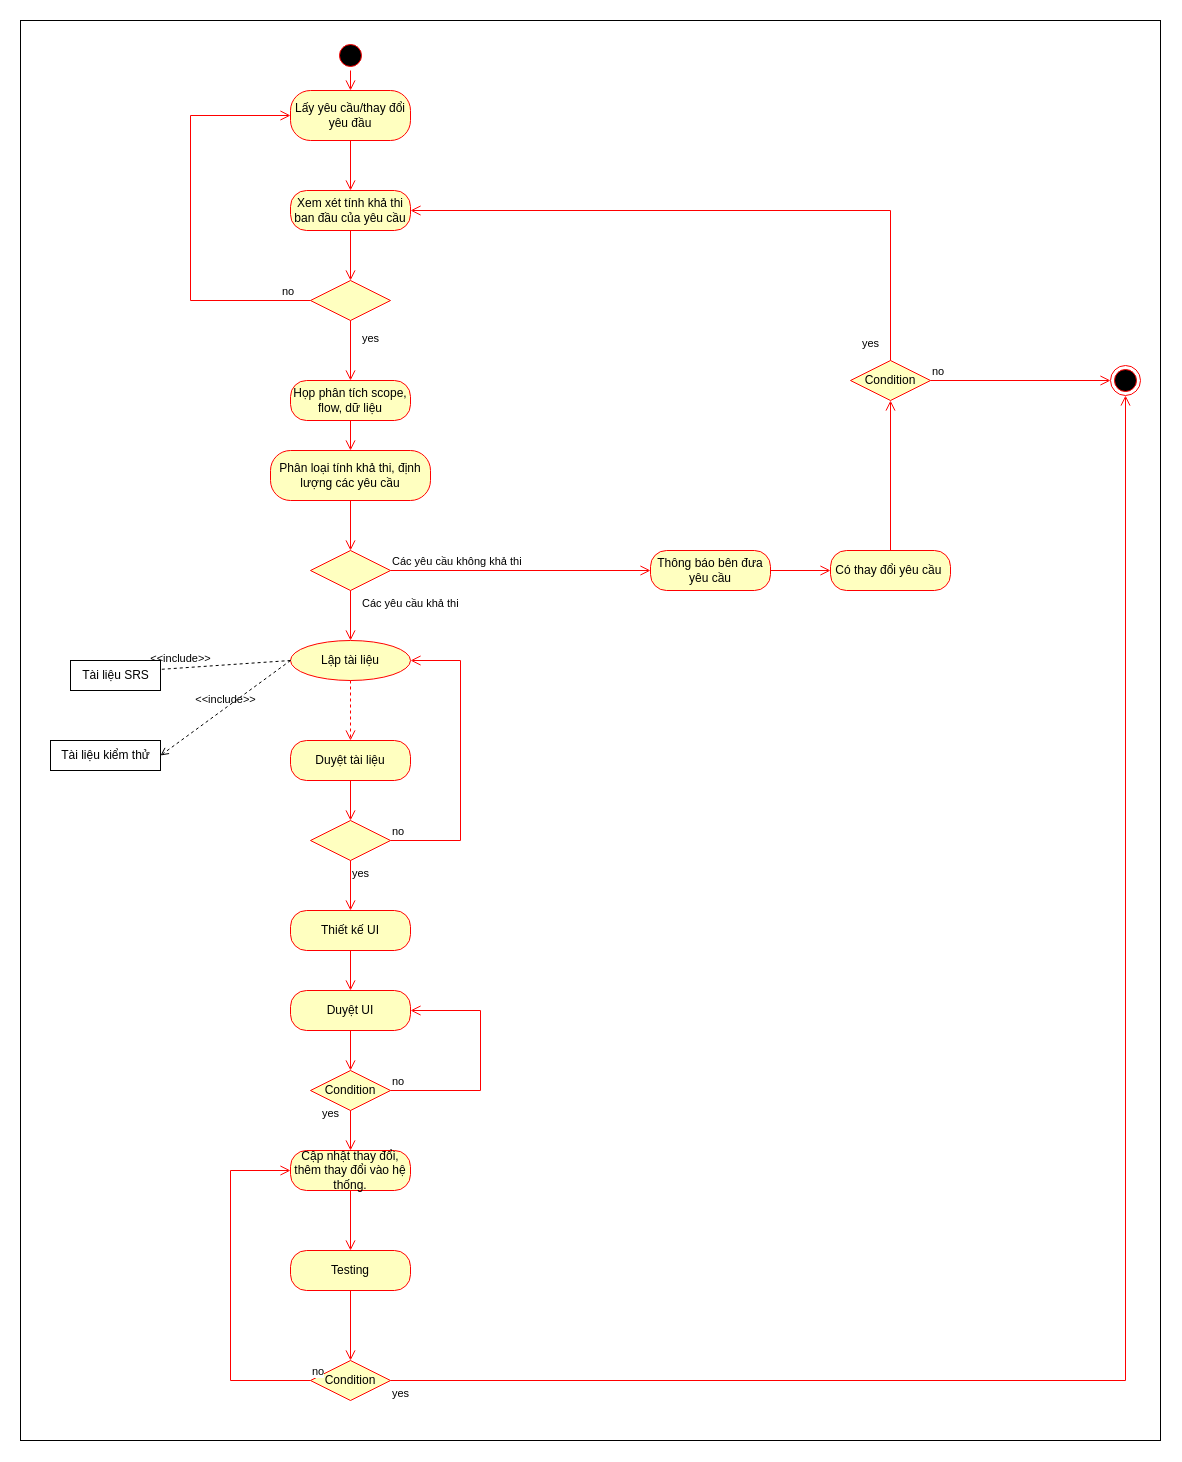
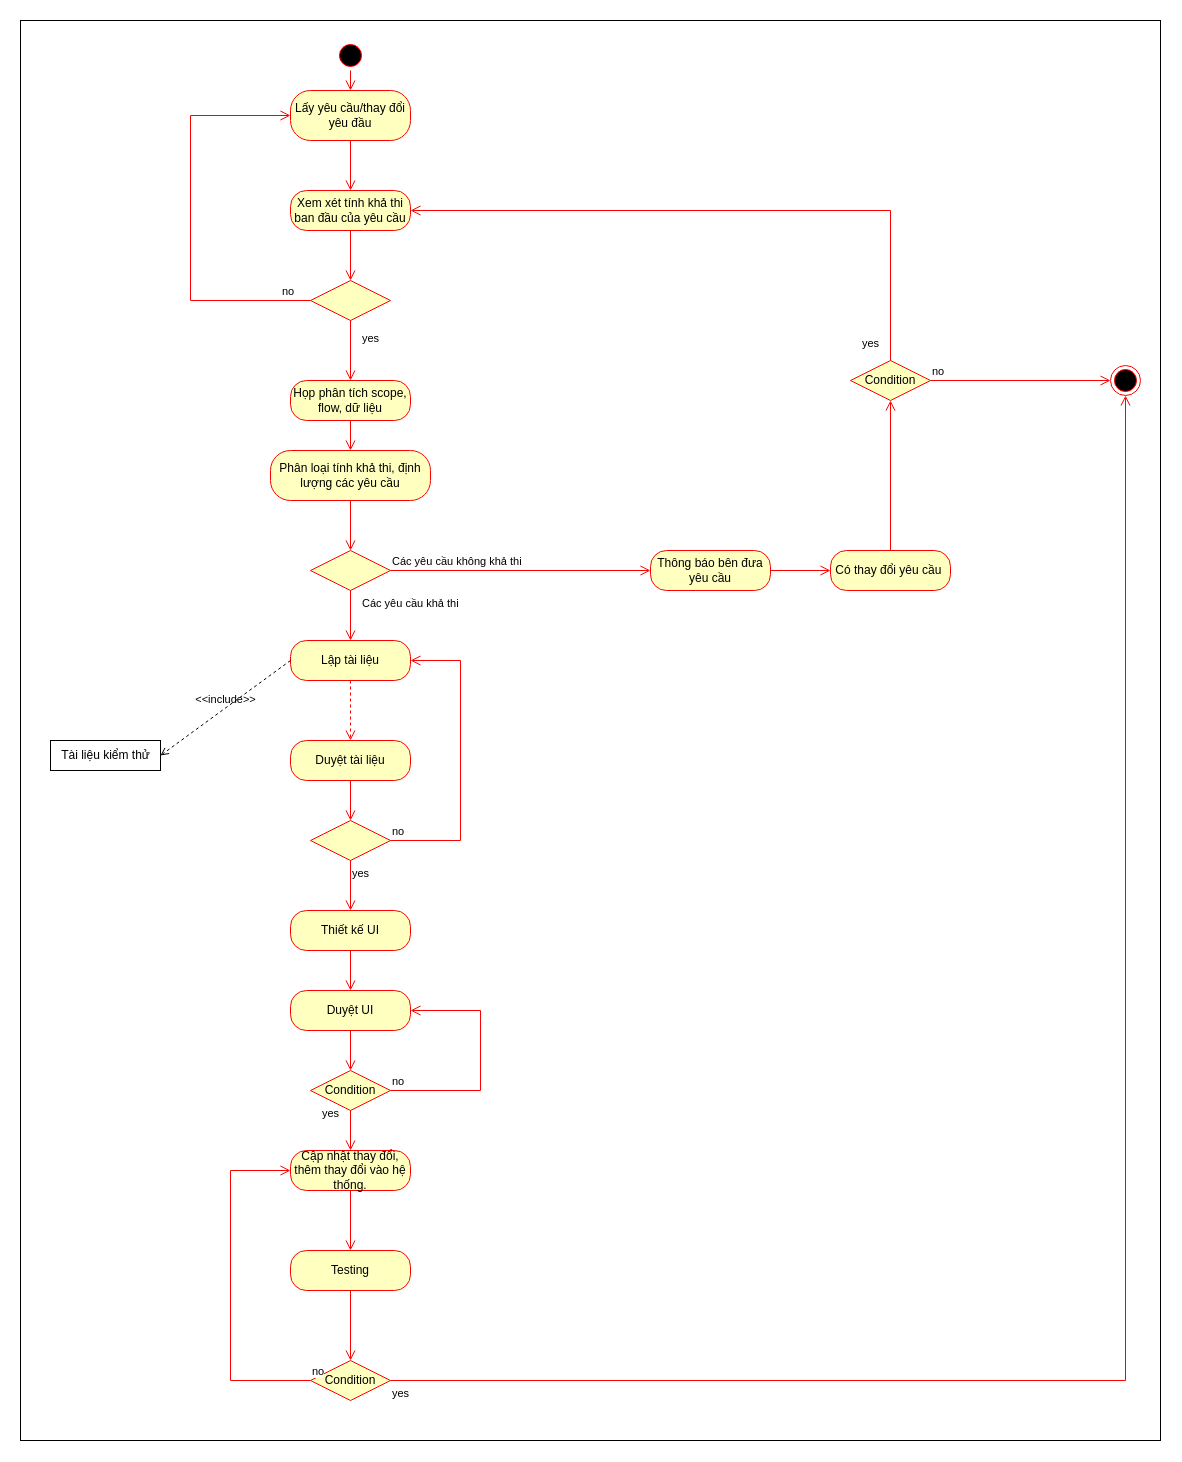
  <mxCell id="0" />
  <mxCell id="1" parent="0" />
  <mxCell id="2" value="" style="rounded=0;whiteSpace=wrap;html=1;" vertex="1" parent="1"><mxGeometry x="20" y="20" width="1140" height="1420" as="geometry" /></mxCell>
  <mxCell id="3" value="" style="ellipse;html=1;shape=startState;fillColor=#000000;strokeColor=#ff0000;" vertex="1" parent="1"><mxGeometry x="335" y="40" width="30" height="30" as="geometry" /></mxCell>
  <mxCell id="4" value="" style="edgeStyle=orthogonalEdgeStyle;html=1;verticalAlign=bottom;endArrow=open;endSize=8;strokeColor=#ff0000;rounded=0;entryX=0.5;entryY=0;entryDx=0;entryDy=0;" edge="1" source="3" parent="1" target="5"><mxGeometry relative="1" as="geometry"><mxPoint x="350" y="130" as="targetPoint" /></mxGeometry></mxCell>
  <mxCell id="5" value="Lấy yêu cầu/thay đổi yêu đầu" style="rounded=1;whiteSpace=wrap;html=1;arcSize=40;fontColor=#000000;fillColor=#ffffc0;strokeColor=#ff0000;" vertex="1" parent="1"><mxGeometry x="290" y="90" width="120" height="50" as="geometry" /></mxCell>
  <mxCell id="6" value="" style="edgeStyle=orthogonalEdgeStyle;html=1;verticalAlign=bottom;endArrow=open;endSize=8;strokeColor=#ff0000;rounded=0;entryX=0.5;entryY=0;entryDx=0;entryDy=0;" edge="1" source="5" parent="1" target="8"><mxGeometry relative="1" as="geometry"><mxPoint x="350" y="180" as="targetPoint" /></mxGeometry></mxCell>
  <mxCell id="7" style="edgeStyle=orthogonalEdgeStyle;rounded=0;orthogonalLoop=1;jettySize=auto;html=1;exitX=0.5;exitY=1;exitDx=0;exitDy=0;" edge="1" parent="1" source="5" target="5"><mxGeometry relative="1" as="geometry" /></mxCell>
  <mxCell id="8" value="Xem xét tính khả thi ban đầu của yêu cầu" style="rounded=1;whiteSpace=wrap;html=1;arcSize=40;fontColor=#000000;fillColor=#ffffc0;strokeColor=#ff0000;" vertex="1" parent="1"><mxGeometry x="290" y="190" width="120" height="40" as="geometry" /></mxCell>
  <mxCell id="9" value="" style="edgeStyle=orthogonalEdgeStyle;html=1;verticalAlign=bottom;endArrow=open;endSize=8;strokeColor=#ff0000;rounded=0;entryX=0.5;entryY=0;entryDx=0;entryDy=0;" edge="1" source="8" parent="1" target="10"><mxGeometry relative="1" as="geometry"><mxPoint x="350" y="270" as="targetPoint" /></mxGeometry></mxCell>
  <mxCell id="10" value="" style="rhombus;whiteSpace=wrap;html=1;fillColor=#ffffc0;strokeColor=#ff0000;" vertex="1" parent="1"><mxGeometry x="310" y="280" width="80" height="40" as="geometry" /></mxCell>
  <mxCell id="11" value="no" style="edgeStyle=orthogonalEdgeStyle;html=1;align=left;verticalAlign=bottom;endArrow=open;endSize=8;strokeColor=#ff0000;rounded=0;entryX=0;entryY=0.5;entryDx=0;entryDy=0;exitX=0;exitY=0.5;exitDx=0;exitDy=0;" edge="1" source="10" parent="1" target="5"><mxGeometry x="-0.852" relative="1" as="geometry"><mxPoint x="480" y="340" as="targetPoint" /><Array as="points"><mxPoint x="190" y="300" /><mxPoint x="190" y="115" /></Array><mxPoint as="offset" /></mxGeometry></mxCell>
  <mxCell id="12" value="yes" style="edgeStyle=orthogonalEdgeStyle;html=1;align=left;verticalAlign=top;endArrow=open;endSize=8;strokeColor=#ff0000;rounded=0;entryX=0.5;entryY=0;entryDx=0;entryDy=0;" edge="1" source="10" parent="1" target="13"><mxGeometry x="-0.818" y="10" relative="1" as="geometry"><mxPoint x="350" y="380" as="targetPoint" /><mxPoint as="offset" /></mxGeometry></mxCell>
  <mxCell id="13" value="Họp phân tích scope, flow, dữ liệu" style="rounded=1;whiteSpace=wrap;html=1;arcSize=40;fontColor=#000000;fillColor=#ffffc0;strokeColor=#ff0000;" vertex="1" parent="1"><mxGeometry x="290" y="380" width="120" height="40" as="geometry" /></mxCell>
  <mxCell id="14" value="" style="edgeStyle=orthogonalEdgeStyle;html=1;verticalAlign=bottom;endArrow=open;endSize=8;strokeColor=#ff0000;rounded=0;entryX=0.5;entryY=0;entryDx=0;entryDy=0;" edge="1" source="13" parent="1" target="19"><mxGeometry relative="1" as="geometry"><mxPoint x="350" y="480" as="targetPoint" /></mxGeometry></mxCell>
- <mxCell id="15" value="Lập tài liệu" style="ellipse;whiteSpace=wrap;html=1;arcSize=40;fontColor=#000000;fillColor=#ffffc0;strokeColor=#ff0000;" vertex="1" parent="1"><mxGeometry x="290" y="640" width="120" height="40" as="geometry" /></mxCell>
+ <mxCell id="15" value="Lập tài liệu" style="rounded=1;whiteSpace=wrap;html=1;arcSize=40;fontColor=#000000;fillColor=#ffffc0;strokeColor=#ff0000;" vertex="1" parent="1"><mxGeometry x="290" y="640" width="120" height="40" as="geometry" /></mxCell>
  <mxCell id="16" value="" style="edgeStyle=orthogonalEdgeStyle;html=1;verticalAlign=bottom;endArrow=open;endSize=8;strokeColor=#ff0000;rounded=0;exitX=0.5;exitY=1;exitDx=0;exitDy=0;entryX=0.5;entryY=0;entryDx=0;entryDy=0;dashed=1;" edge="1" source="15" parent="1" target="32"><mxGeometry relative="1" as="geometry"><mxPoint x="350" y="720" as="targetPoint" /><Array as="points"><mxPoint x="350" y="740" /><mxPoint x="350" y="740" /></Array></mxGeometry></mxCell>
- <mxCell id="17" value="&amp;lt;&amp;lt;include&amp;gt;&amp;gt;" style="html=1;verticalAlign=bottom;labelBackgroundColor=none;endArrow=open;endFill=0;dashed=1;rounded=0;exitX=0;exitY=0.5;exitDx=0;exitDy=0;entryX=0;entryY=0.5;entryDx=0;entryDy=0;" edge="1" parent="1" source="15" target="18"><mxGeometry width="160" relative="1" as="geometry"><mxPoint x="310" y="670" as="sourcePoint" /><mxPoint x="430" y="560" as="targetPoint" /></mxGeometry></mxCell>
- <mxCell id="18" value="Tài liệu SRS" style="html=1;" vertex="1" parent="1"><mxGeometry x="70" y="660" width="90" height="30" as="geometry" /></mxCell>
  <mxCell id="19" value="Phân loại tính khả thi, định lượng các yêu cầu" style="rounded=1;whiteSpace=wrap;html=1;arcSize=40;fontColor=#000000;fillColor=#ffffc0;strokeColor=#ff0000;" vertex="1" parent="1"><mxGeometry x="270" y="450" width="160" height="50" as="geometry" /></mxCell>
  <mxCell id="20" value="" style="edgeStyle=orthogonalEdgeStyle;html=1;verticalAlign=bottom;endArrow=open;endSize=8;strokeColor=#ff0000;rounded=0;entryX=0.5;entryY=0;entryDx=0;entryDy=0;" edge="1" source="19" parent="1" target="21"><mxGeometry relative="1" as="geometry"><mxPoint x="350" y="540" as="targetPoint" /></mxGeometry></mxCell>
  <mxCell id="21" value="" style="rhombus;whiteSpace=wrap;html=1;fillColor=#ffffc0;strokeColor=#ff0000;" vertex="1" parent="1"><mxGeometry x="310" y="550" width="80" height="40" as="geometry" /></mxCell>
  <mxCell id="22" value="Các yêu cầu không khả thi" style="edgeStyle=orthogonalEdgeStyle;html=1;align=left;verticalAlign=bottom;endArrow=open;endSize=8;strokeColor=#ff0000;rounded=0;entryX=0;entryY=0.5;entryDx=0;entryDy=0;" edge="1" source="21" parent="1" target="24"><mxGeometry x="-1" relative="1" as="geometry"><mxPoint x="490" y="570" as="targetPoint" /></mxGeometry></mxCell>
  <mxCell id="23" value="Các yêu cầu khả thi" style="edgeStyle=orthogonalEdgeStyle;html=1;align=left;verticalAlign=top;endArrow=open;endSize=8;strokeColor=#ff0000;rounded=0;entryX=0.5;entryY=0;entryDx=0;entryDy=0;" edge="1" source="21" parent="1" target="15"><mxGeometry x="-1" y="10" relative="1" as="geometry"><mxPoint x="350" y="650" as="targetPoint" /><mxPoint as="offset" /></mxGeometry></mxCell>
  <mxCell id="24" value="Thông báo bên đưa yêu cầu" style="rounded=1;whiteSpace=wrap;html=1;arcSize=40;fontColor=#000000;fillColor=#ffffc0;strokeColor=#ff0000;" vertex="1" parent="1"><mxGeometry x="650" y="550" width="120" height="40" as="geometry" /></mxCell>
  <mxCell id="25" value="" style="edgeStyle=orthogonalEdgeStyle;html=1;verticalAlign=bottom;endArrow=open;endSize=8;strokeColor=#ff0000;rounded=0;exitX=1;exitY=0.5;exitDx=0;exitDy=0;entryX=0;entryY=0.5;entryDx=0;entryDy=0;" edge="1" source="24" parent="1" target="26"><mxGeometry relative="1" as="geometry"><mxPoint x="650" y="410" as="targetPoint" /></mxGeometry></mxCell>
  <mxCell id="26" value="Có thay đổi yêu cầu&amp;nbsp;" style="rounded=1;whiteSpace=wrap;html=1;arcSize=40;fontColor=#000000;fillColor=#ffffc0;strokeColor=#ff0000;" vertex="1" parent="1"><mxGeometry x="830" y="550" width="120" height="40" as="geometry" /></mxCell>
  <mxCell id="27" value="" style="edgeStyle=orthogonalEdgeStyle;html=1;verticalAlign=bottom;endArrow=open;endSize=8;strokeColor=#ff0000;rounded=0;entryX=0.5;entryY=1;entryDx=0;entryDy=0;" edge="1" source="26" parent="1" target="28"><mxGeometry relative="1" as="geometry"><mxPoint x="930" y="650" as="targetPoint" /></mxGeometry></mxCell>
  <mxCell id="28" value="Condition" style="rhombus;whiteSpace=wrap;html=1;fillColor=#ffffc0;strokeColor=#ff0000;" vertex="1" parent="1"><mxGeometry x="850" y="360" width="80" height="40" as="geometry" /></mxCell>
  <mxCell id="29" value="no" style="edgeStyle=orthogonalEdgeStyle;html=1;align=left;verticalAlign=bottom;endArrow=open;endSize=8;strokeColor=#ff0000;rounded=0;entryX=0;entryY=0.5;entryDx=0;entryDy=0;" edge="1" source="28" parent="1" target="31"><mxGeometry x="-1" relative="1" as="geometry"><mxPoint x="1030" y="380" as="targetPoint" /></mxGeometry></mxCell>
  <mxCell id="30" value="yes" style="edgeStyle=orthogonalEdgeStyle;html=1;align=left;verticalAlign=top;endArrow=open;endSize=8;strokeColor=#ff0000;rounded=0;entryX=1;entryY=0.5;entryDx=0;entryDy=0;" edge="1" source="28" parent="1" target="8"><mxGeometry x="-0.905" y="30" relative="1" as="geometry"><mxPoint x="890" y="460" as="targetPoint" /><Array as="points"><mxPoint x="890" y="210" /></Array><mxPoint as="offset" /></mxGeometry></mxCell>
  <mxCell id="31" value="" style="ellipse;html=1;shape=endState;fillColor=#000000;strokeColor=#ff0000;" vertex="1" parent="1"><mxGeometry x="1110" y="365" width="30" height="30" as="geometry" /></mxCell>
  <mxCell id="32" value="Duyệt tài liệu" style="rounded=1;whiteSpace=wrap;html=1;arcSize=40;fontColor=#000000;fillColor=#ffffc0;strokeColor=#ff0000;" vertex="1" parent="1"><mxGeometry x="290" y="740" width="120" height="40" as="geometry" /></mxCell>
  <mxCell id="33" value="" style="edgeStyle=orthogonalEdgeStyle;html=1;verticalAlign=bottom;endArrow=open;endSize=8;strokeColor=#ff0000;rounded=0;entryX=0.5;entryY=0;entryDx=0;entryDy=0;" edge="1" source="32" parent="1" target="34"><mxGeometry relative="1" as="geometry"><mxPoint x="560" y="830" as="targetPoint" /></mxGeometry></mxCell>
  <mxCell id="34" value="" style="rhombus;whiteSpace=wrap;html=1;fillColor=#ffffc0;strokeColor=#ff0000;" vertex="1" parent="1"><mxGeometry x="310" y="820" width="80" height="40" as="geometry" /></mxCell>
  <mxCell id="35" value="no" style="edgeStyle=orthogonalEdgeStyle;html=1;align=left;verticalAlign=bottom;endArrow=open;endSize=8;strokeColor=#ff0000;rounded=0;entryX=1;entryY=0.5;entryDx=0;entryDy=0;" edge="1" source="34" parent="1" target="15"><mxGeometry x="-1" relative="1" as="geometry"><mxPoint x="490" y="840" as="targetPoint" /><Array as="points"><mxPoint x="460" y="840" /><mxPoint x="460" y="660" /></Array></mxGeometry></mxCell>
  <mxCell id="36" value="yes" style="edgeStyle=orthogonalEdgeStyle;html=1;align=left;verticalAlign=top;endArrow=open;endSize=8;strokeColor=#ff0000;rounded=0;entryX=0.5;entryY=0;entryDx=0;entryDy=0;" edge="1" source="34" parent="1" target="37"><mxGeometry x="-1" relative="1" as="geometry"><mxPoint x="350" y="920" as="targetPoint" /></mxGeometry></mxCell>
  <mxCell id="37" value="Thiết kế UI" style="rounded=1;whiteSpace=wrap;html=1;arcSize=40;fontColor=#000000;fillColor=#ffffc0;strokeColor=#ff0000;" vertex="1" parent="1"><mxGeometry x="290" y="910" width="120" height="40" as="geometry" /></mxCell>
  <mxCell id="38" value="" style="edgeStyle=orthogonalEdgeStyle;html=1;verticalAlign=bottom;endArrow=open;endSize=8;strokeColor=#ff0000;rounded=0;entryX=0.5;entryY=0;entryDx=0;entryDy=0;" edge="1" source="37" parent="1" target="39"><mxGeometry relative="1" as="geometry"><mxPoint x="350" y="1030" as="targetPoint" /></mxGeometry></mxCell>
  <mxCell id="39" value="Duyệt UI" style="rounded=1;whiteSpace=wrap;html=1;arcSize=40;fontColor=#000000;fillColor=#ffffc0;strokeColor=#ff0000;" vertex="1" parent="1"><mxGeometry x="290" y="990" width="120" height="40" as="geometry" /></mxCell>
  <mxCell id="40" value="Condition" style="rhombus;whiteSpace=wrap;html=1;fillColor=#ffffc0;strokeColor=#ff0000;" vertex="1" parent="1"><mxGeometry x="310" y="1070" width="80" height="40" as="geometry" /></mxCell>
  <mxCell id="41" value="no" style="edgeStyle=orthogonalEdgeStyle;html=1;align=left;verticalAlign=bottom;endArrow=open;endSize=8;strokeColor=#ff0000;rounded=0;entryX=1;entryY=0.5;entryDx=0;entryDy=0;exitX=1;exitY=0.5;exitDx=0;exitDy=0;" edge="1" source="40" parent="1" target="39"><mxGeometry x="-1" relative="1" as="geometry"><mxPoint x="580" y="880" as="targetPoint" /><Array as="points"><mxPoint x="480" y="1090" /><mxPoint x="480" y="1010" /></Array></mxGeometry></mxCell>
  <mxCell id="42" value="yes" style="edgeStyle=orthogonalEdgeStyle;html=1;align=left;verticalAlign=top;endArrow=open;endSize=8;strokeColor=#ff0000;rounded=0;entryX=0.5;entryY=0;entryDx=0;entryDy=0;" edge="1" source="40" parent="1" target="44"><mxGeometry x="-1" y="-32" relative="1" as="geometry"><mxPoint x="440" y="960" as="targetPoint" /><mxPoint x="2" y="-10" as="offset" /></mxGeometry></mxCell>
  <mxCell id="43" value="" style="edgeStyle=orthogonalEdgeStyle;html=1;verticalAlign=bottom;endArrow=open;endSize=8;strokeColor=#ff0000;rounded=0;entryX=0.5;entryY=0;entryDx=0;entryDy=0;exitX=0.5;exitY=1;exitDx=0;exitDy=0;" edge="1" parent="1" source="39" target="40"><mxGeometry relative="1" as="geometry"><mxPoint x="360" y="1000" as="targetPoint" /><mxPoint x="360" y="960" as="sourcePoint" /></mxGeometry></mxCell>
  <mxCell id="44" value="Cập nhật thay đổi, thêm thay đổi vào hệ thống." style="rounded=1;whiteSpace=wrap;html=1;arcSize=40;fontColor=#000000;fillColor=#ffffc0;strokeColor=#ff0000;" vertex="1" parent="1"><mxGeometry x="290" y="1150" width="120" height="40" as="geometry" /></mxCell>
  <mxCell id="45" value="" style="edgeStyle=orthogonalEdgeStyle;html=1;verticalAlign=bottom;endArrow=open;endSize=8;strokeColor=#ff0000;rounded=0;entryX=0.5;entryY=0;entryDx=0;entryDy=0;" edge="1" source="44" parent="1" target="46"><mxGeometry relative="1" as="geometry"><mxPoint x="350" y="1250" as="targetPoint" /></mxGeometry></mxCell>
  <mxCell id="46" value="Testing" style="rounded=1;whiteSpace=wrap;html=1;arcSize=40;fontColor=#000000;fillColor=#ffffc0;strokeColor=#ff0000;" vertex="1" parent="1"><mxGeometry x="290" y="1250" width="120" height="40" as="geometry" /></mxCell>
  <mxCell id="47" value="" style="edgeStyle=orthogonalEdgeStyle;html=1;verticalAlign=bottom;endArrow=open;endSize=8;strokeColor=#ff0000;rounded=0;entryX=0.5;entryY=0;entryDx=0;entryDy=0;" edge="1" source="46" parent="1" target="50"><mxGeometry relative="1" as="geometry"><mxPoint x="350" y="1350" as="targetPoint" /></mxGeometry></mxCell>
  <mxCell id="48" value="&amp;lt;&amp;lt;include&amp;gt;&amp;gt;" style="html=1;verticalAlign=bottom;labelBackgroundColor=none;endArrow=open;endFill=0;dashed=1;rounded=0;exitX=0;exitY=0.5;exitDx=0;exitDy=0;entryX=1;entryY=0.5;entryDx=0;entryDy=0;" edge="1" parent="1" source="15" target="49"><mxGeometry width="160" relative="1" as="geometry"><mxPoint x="480" y="770" as="sourcePoint" /><mxPoint x="640" y="770" as="targetPoint" /></mxGeometry></mxCell>
  <mxCell id="49" value="Tài liệu kiểm thử" style="html=1;" vertex="1" parent="1"><mxGeometry x="50" y="740" width="110" height="30" as="geometry" /></mxCell>
  <mxCell id="50" value="Condition" style="rhombus;whiteSpace=wrap;html=1;fillColor=#ffffc0;strokeColor=#ff0000;" vertex="1" parent="1"><mxGeometry x="310" y="1360" width="80" height="40" as="geometry" /></mxCell>
  <mxCell id="51" value="no" style="edgeStyle=orthogonalEdgeStyle;html=1;align=left;verticalAlign=bottom;endArrow=open;endSize=8;strokeColor=#ff0000;rounded=0;entryX=0;entryY=0.5;entryDx=0;entryDy=0;" edge="1" source="50" parent="1" target="44"><mxGeometry x="-1" relative="1" as="geometry"><mxPoint x="490" y="1380" as="targetPoint" /><Array as="points"><mxPoint x="230" y="1380" /><mxPoint x="230" y="1170" /></Array></mxGeometry></mxCell>
  <mxCell id="52" value="yes" style="edgeStyle=orthogonalEdgeStyle;html=1;align=left;verticalAlign=top;endArrow=open;endSize=8;strokeColor=#ff0000;rounded=0;entryX=0.5;entryY=1;entryDx=0;entryDy=0;" edge="1" source="50" parent="1" target="31"><mxGeometry x="-1" relative="1" as="geometry"><mxPoint x="350" y="1460" as="targetPoint" /></mxGeometry></mxCell>
